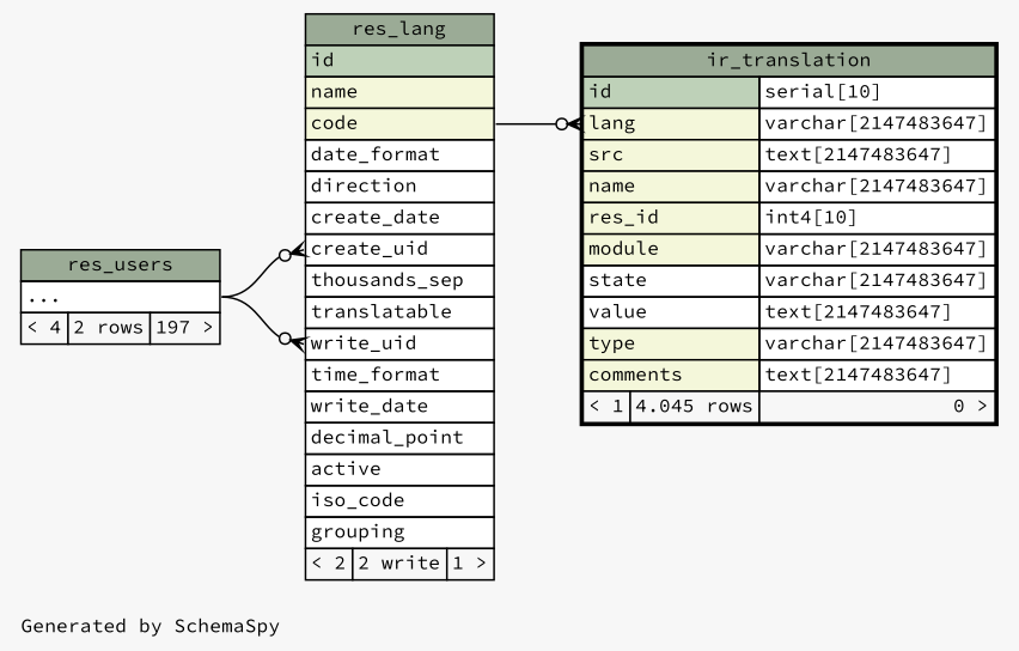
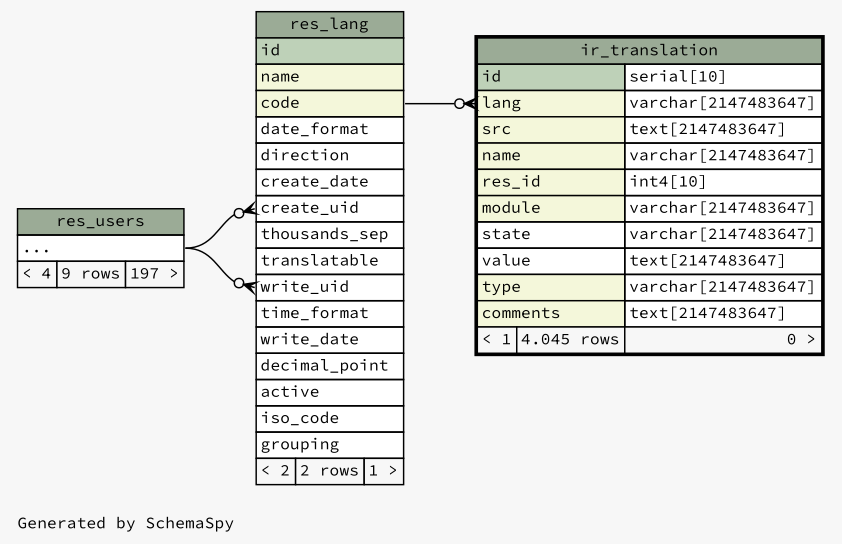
  digraph {
    bgcolor="#f7f7f7"
    fontname="Source Code Pro"
    fontsize=11
    label="\nGenerated by SchemaSpy"
    labeljust=l
    nodesep=0.18
    rankdir=RL
    ranksep=0.46
    node [fontname="Source Code Pro" fontsize=11 shape=plaintext]
    edge [arrowhead=none arrowsize=0.8 arrowtail=crowodot dir=back fontname="Source Code Pro" headport="elipses:e"]
    n1 [label=<     <TABLE BORDER="2" CELLBORDER="1" CELLSPACING="0" BGCOLOR="#ffffff">       <TR><TD COLSPAN="3" BGCOLOR="#9bab96" ALIGN="CENTER">ir_translation</TD></TR>       <TR><TD PORT="id" COLSPAN="2" BGCOLOR="#bed1b8" ALIGN="LEFT">id</TD><TD PORT="id.type" ALIGN="LEFT">serial[10]</TD></TR>       <TR><TD PORT="lang" COLSPAN="2" BGCOLOR="#f4f7da" ALIGN="LEFT">lang</TD><TD PORT="lang.type" ALIGN="LEFT">varchar[2147483647]</TD></TR>       <TR><TD PORT="src" COLSPAN="2" BGCOLOR="#f4f7da" ALIGN="LEFT">src</TD><TD PORT="src.type" ALIGN="LEFT">text[2147483647]</TD></TR>       <TR><TD PORT="name" COLSPAN="2" BGCOLOR="#f4f7da" ALIGN="LEFT">name</TD><TD PORT="name.type" ALIGN="LEFT">varchar[2147483647]</TD></TR>       <TR><TD PORT="res_id" COLSPAN="2" BGCOLOR="#f4f7da" ALIGN="LEFT">res_id</TD><TD PORT="res_id.type" ALIGN="LEFT">int4[10]</TD></TR>       <TR><TD PORT="module" COLSPAN="2" BGCOLOR="#f4f7da" ALIGN="LEFT">module</TD><TD PORT="module.type" ALIGN="LEFT">varchar[2147483647]</TD></TR>       <TR><TD PORT="state" COLSPAN="2" ALIGN="LEFT">state</TD><TD PORT="state.type" ALIGN="LEFT">varchar[2147483647]</TD></TR>       <TR><TD PORT="value" COLSPAN="2" ALIGN="LEFT">value</TD><TD PORT="value.type" ALIGN="LEFT">text[2147483647]</TD></TR>       <TR><TD PORT="type" COLSPAN="2" BGCOLOR="#f4f7da" ALIGN="LEFT">type</TD><TD PORT="type.type" ALIGN="LEFT">varchar[2147483647]</TD></TR>       <TR><TD PORT="comments" COLSPAN="2" BGCOLOR="#f4f7da" ALIGN="LEFT">comments</TD><TD PORT="comments.type" ALIGN="LEFT">text[2147483647]</TD></TR>       <TR><TD ALIGN="LEFT" BGCOLOR="#f7f7f7">&lt; 1</TD><TD ALIGN="RIGHT" BGCOLOR="#f7f7f7">4.045 rows</TD><TD ALIGN="RIGHT" BGCOLOR="#f7f7f7">0 &gt;</TD></TR>     </TABLE>>]
-   n2 [label=<     <TABLE BORDER="0" CELLBORDER="1" CELLSPACING="0" BGCOLOR="#ffffff">       <TR><TD COLSPAN="3" BGCOLOR="#9bab96" ALIGN="CENTER">res_lang</TD></TR>       <TR><TD PORT="id" COLSPAN="3" BGCOLOR="#bed1b8" ALIGN="LEFT">id</TD></TR>       <TR><TD PORT="name" COLSPAN="3" BGCOLOR="#f4f7da" ALIGN="LEFT">name</TD></TR>       <TR><TD PORT="code" COLSPAN="3" BGCOLOR="#f4f7da" ALIGN="LEFT">code</TD></TR>       <TR><TD PORT="date_format" COLSPAN="3" ALIGN="LEFT">date_format</TD></TR>       <TR><TD PORT="direction" COLSPAN="3" ALIGN="LEFT">direction</TD></TR>       <TR><TD PORT="create_date" COLSPAN="3" ALIGN="LEFT">create_date</TD></TR>       <TR><TD PORT="create_uid" COLSPAN="3" ALIGN="LEFT">create_uid</TD></TR>       <TR><TD PORT="thousands_sep" COLSPAN="3" ALIGN="LEFT">thousands_sep</TD></TR>       <TR><TD PORT="translatable" COLSPAN="3" ALIGN="LEFT">translatable</TD></TR>       <TR><TD PORT="write_uid" COLSPAN="3" ALIGN="LEFT">write_uid</TD></TR>       <TR><TD PORT="time_format" COLSPAN="3" ALIGN="LEFT">time_format</TD></TR>       <TR><TD PORT="write_date" COLSPAN="3" ALIGN="LEFT">write_date</TD></TR>       <TR><TD PORT="decimal_point" COLSPAN="3" ALIGN="LEFT">decimal_point</TD></TR>       <TR><TD PORT="active" COLSPAN="3" ALIGN="LEFT">active</TD></TR>       <TR><TD PORT="iso_code" COLSPAN="3" ALIGN="LEFT">iso_code</TD></TR>       <TR><TD PORT="grouping" COLSPAN="3" ALIGN="LEFT">grouping</TD></TR>       <TR><TD ALIGN="LEFT" BGCOLOR="#f7f7f7">&lt; 2</TD><TD ALIGN="RIGHT" BGCOLOR="#f7f7f7">2 write</TD><TD ALIGN="RIGHT" BGCOLOR="#f7f7f7">1 &gt;</TD></TR>     </TABLE>>]
-   n3 [label=<     <TABLE BORDER="0" CELLBORDER="1" CELLSPACING="0" BGCOLOR="#ffffff">       <TR><TD COLSPAN="3" BGCOLOR="#9bab96" ALIGN="CENTER">res_users</TD></TR>       <TR><TD PORT="elipses" COLSPAN="3" ALIGN="LEFT">...</TD></TR>       <TR><TD ALIGN="LEFT" BGCOLOR="#f7f7f7">&lt; 4</TD><TD ALIGN="RIGHT" BGCOLOR="#f7f7f7">2 rows</TD><TD ALIGN="RIGHT" BGCOLOR="#f7f7f7">197 &gt;</TD></TR>     </TABLE>>]
+   n2 [label=<     <TABLE BORDER="0" CELLBORDER="1" CELLSPACING="0" BGCOLOR="#ffffff">       <TR><TD COLSPAN="3" BGCOLOR="#9bab96" ALIGN="CENTER">res_lang</TD></TR>       <TR><TD PORT="id" COLSPAN="3" BGCOLOR="#bed1b8" ALIGN="LEFT">id</TD></TR>       <TR><TD PORT="name" COLSPAN="3" BGCOLOR="#f4f7da" ALIGN="LEFT">name</TD></TR>       <TR><TD PORT="code" COLSPAN="3" BGCOLOR="#f4f7da" ALIGN="LEFT">code</TD></TR>       <TR><TD PORT="date_format" COLSPAN="3" ALIGN="LEFT">date_format</TD></TR>       <TR><TD PORT="direction" COLSPAN="3" ALIGN="LEFT">direction</TD></TR>       <TR><TD PORT="create_date" COLSPAN="3" ALIGN="LEFT">create_date</TD></TR>       <TR><TD PORT="create_uid" COLSPAN="3" ALIGN="LEFT">create_uid</TD></TR>       <TR><TD PORT="thousands_sep" COLSPAN="3" ALIGN="LEFT">thousands_sep</TD></TR>       <TR><TD PORT="translatable" COLSPAN="3" ALIGN="LEFT">translatable</TD></TR>       <TR><TD PORT="write_uid" COLSPAN="3" ALIGN="LEFT">write_uid</TD></TR>       <TR><TD PORT="time_format" COLSPAN="3" ALIGN="LEFT">time_format</TD></TR>       <TR><TD PORT="write_date" COLSPAN="3" ALIGN="LEFT">write_date</TD></TR>       <TR><TD PORT="decimal_point" COLSPAN="3" ALIGN="LEFT">decimal_point</TD></TR>       <TR><TD PORT="active" COLSPAN="3" ALIGN="LEFT">active</TD></TR>       <TR><TD PORT="iso_code" COLSPAN="3" ALIGN="LEFT">iso_code</TD></TR>       <TR><TD PORT="grouping" COLSPAN="3" ALIGN="LEFT">grouping</TD></TR>       <TR><TD ALIGN="LEFT" BGCOLOR="#f7f7f7">&lt; 2</TD><TD ALIGN="RIGHT" BGCOLOR="#f7f7f7">2 rows</TD><TD ALIGN="RIGHT" BGCOLOR="#f7f7f7">1 &gt;</TD></TR>     </TABLE>>]
+   n3 [label=<     <TABLE BORDER="0" CELLBORDER="1" CELLSPACING="0" BGCOLOR="#ffffff">       <TR><TD COLSPAN="3" BGCOLOR="#9bab96" ALIGN="CENTER">res_users</TD></TR>       <TR><TD PORT="elipses" COLSPAN="3" ALIGN="LEFT">...</TD></TR>       <TR><TD ALIGN="LEFT" BGCOLOR="#f7f7f7">&lt; 4</TD><TD ALIGN="RIGHT" BGCOLOR="#f7f7f7">9 rows</TD><TD ALIGN="RIGHT" BGCOLOR="#f7f7f7">197 &gt;</TD></TR>     </TABLE>>]
    n1 -> n2 [headport="code:e" tailport="lang:w"]
    n2 -> n3 [tailport="create_uid:w"]
    n2 -> n3 [tailport="write_uid:w"]
  }
